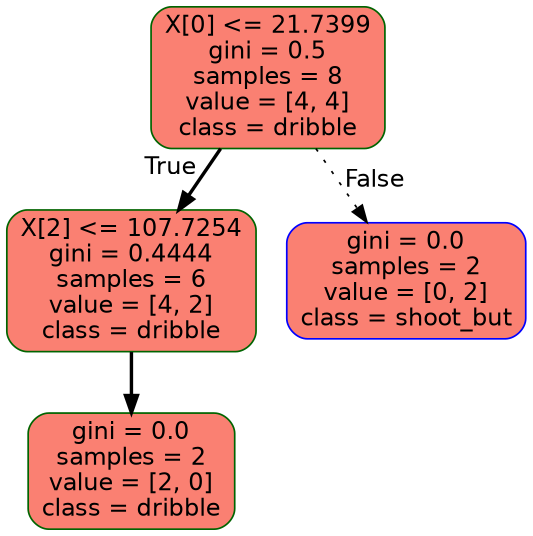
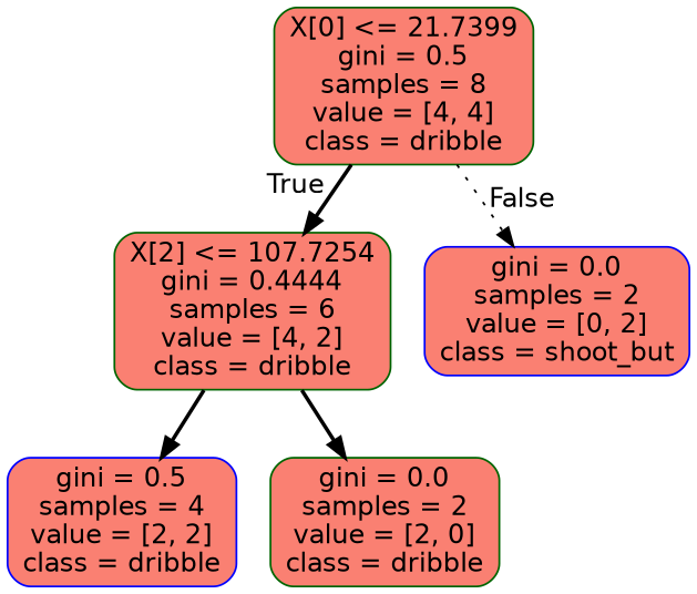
  digraph {
    node [color=darkgreen fillcolor=salmon fontname=helvetica shape=box style="filled, rounded"]
    edge [fontname=helvetica style=bold]
    n1 [label="X[0] <= 21.7399\ngini = 0.5\nsamples = 8\nvalue = [4, 4]\nclass = dribble"]
    n2 [label="X[2] <= 107.7254\ngini = 0.4444\nsamples = 6\nvalue = [4, 2]\nclass = dribble"]
    n3 [color=blue label="gini = 0.0\nsamples = 2\nvalue = [0, 2]\nclass = shoot_but"]
+   n4 [color=blue label="gini = 0.5\nsamples = 4\nvalue = [2, 2]\nclass = dribble"]
    n5 [label="gini = 0.0\nsamples = 2\nvalue = [2, 0]\nclass = dribble"]
    n1 -> n2 [headlabel=True labelangle=45 labeldistance=2.5]
    n1 -> n3 [headlabel=False labelangle=-45 labeldistance=2.5 style=dotted]
+   n2 -> n4
    n2 -> n5
  }
